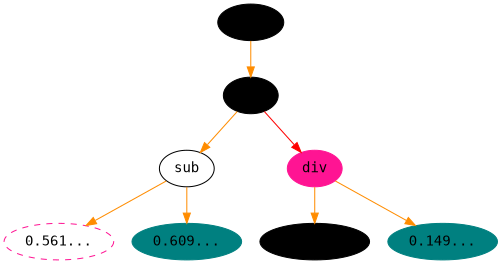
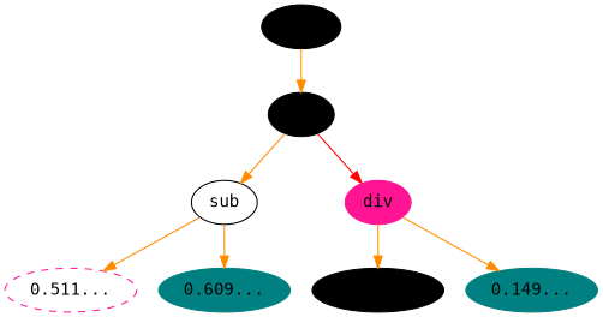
  digraph {
    fontname="DejaVu Sans Mono"
    node [style=filled color=black fontname="DejaVu Sans Mono"]
    edge [color=darkorange fontname="DejaVu Sans Mono"]
    n1 [label=N311]
    n2 [label=div]
    n3 [label=sub style=solid]
    n4 [label=div color=deeppink]
-   n5 [label="0.561..." style=dashed color=deeppink]
+   n5 [label="0.511..." style=dashed color=deeppink]
    n6 [label="0.609..." color=teal]
    n7 [label="0.697..."]
    n8 [label="0.149..." color=teal]
    n1 -> n2
    n2 -> n3
    n2 -> n4 [color=red]
    n3 -> n5
    n3 -> n6
    n4 -> n7
    n4 -> n8
  }
